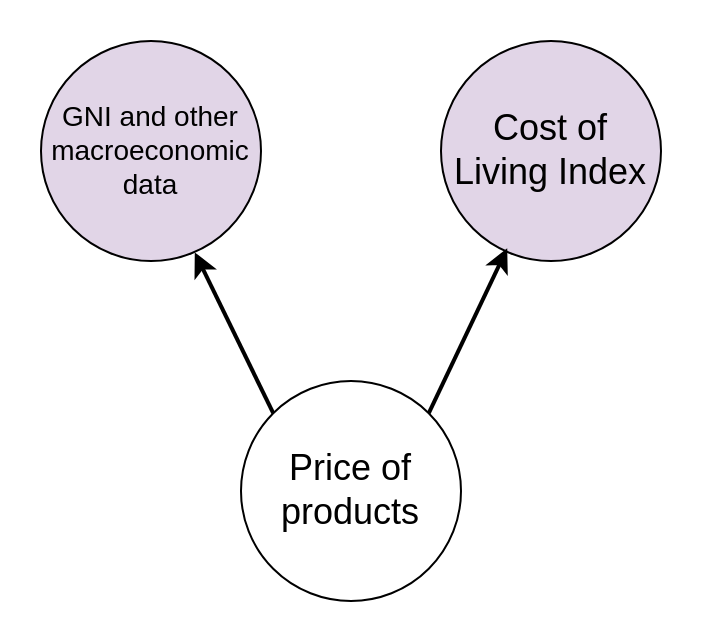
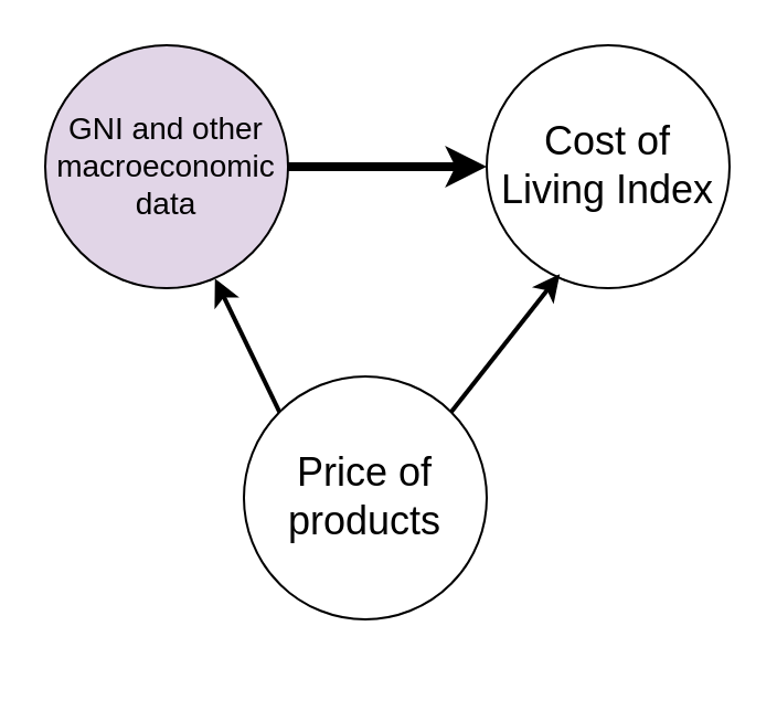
  <mxCell id="0" />
  <mxCell id="1" parent="0" />
- <mxCell id="2" value="&lt;font style=&quot;font-size: 18px;&quot;&gt;Price of products&lt;/font&gt;" style="ellipse;whiteSpace=wrap;html=1;aspect=fixed;" parent="1" vertex="1"><mxGeometry x="120" y="190" width="110" height="110" as="geometry" /></mxCell>
- <mxCell id="3" value="&lt;font style=&quot;font-size: 18px;&quot;&gt;Cost of Living Index&lt;/font&gt;" style="ellipse;whiteSpace=wrap;html=1;aspect=fixed;fillColor=#e1d5e7;" parent="1" vertex="1"><mxGeometry x="220" y="20" width="110" height="110" as="geometry" /></mxCell>
+ <mxCell id="2" value="&lt;font style=&quot;font-size: 18px;&quot;&gt;Price of products&lt;/font&gt;" style="ellipse;whiteSpace=wrap;html=1;aspect=fixed;" parent="1" vertex="1"><mxGeometry x="110" y="170" width="110" height="110" as="geometry" /></mxCell>
+ <mxCell id="3" value="&lt;font style=&quot;font-size: 18px;&quot;&gt;Cost of Living Index&lt;/font&gt;" style="ellipse;whiteSpace=wrap;html=1;aspect=fixed;" parent="1" vertex="1"><mxGeometry x="220" y="20" width="110" height="110" as="geometry" /></mxCell>
  <mxCell id="4" value="&lt;font style=&quot;font-size: 14px;&quot;&gt;GNI and other macroeconomic data&lt;/font&gt;" style="ellipse;whiteSpace=wrap;html=1;aspect=fixed;fillColor=#e1d5e7;" parent="1" vertex="1"><mxGeometry x="20" y="20" width="110" height="110" as="geometry" /></mxCell>
+ <mxCell id="5" value="" style="endArrow=classic;html=1;rounded=0;exitX=1;exitY=0.5;exitDx=0;exitDy=0;strokeWidth=4;" parent="1" source="4" target="3" edge="1"><mxGeometry width="50" height="50" relative="1" as="geometry"><mxPoint x="180" y="160" as="sourcePoint" /><mxPoint x="230" y="110" as="targetPoint" /></mxGeometry></mxCell>
  <mxCell id="6" value="" style="endArrow=classic;html=1;rounded=0;entryX=0.301;entryY=0.942;entryDx=0;entryDy=0;strokeWidth=2;curved=0;entryPerimeter=0;exitX=1;exitY=0;exitDx=0;exitDy=0;" parent="1" source="2" target="3" edge="1"><mxGeometry width="50" height="50" relative="1" as="geometry"><mxPoint x="180" y="160" as="sourcePoint" /><mxPoint x="230" y="110" as="targetPoint" /></mxGeometry></mxCell>
  <mxCell id="7" value="" style="endArrow=classic;html=1;rounded=0;exitX=0;exitY=0;exitDx=0;exitDy=0;entryX=0.699;entryY=0.961;entryDx=0;entryDy=0;strokeWidth=2;entryPerimeter=0;" edge="1" parent="1" source="2" target="4"><mxGeometry width="50" height="50" relative="1" as="geometry"><mxPoint x="70" y="170" as="sourcePoint" /><mxPoint x="120" y="120" as="targetPoint" /></mxGeometry></mxCell>
